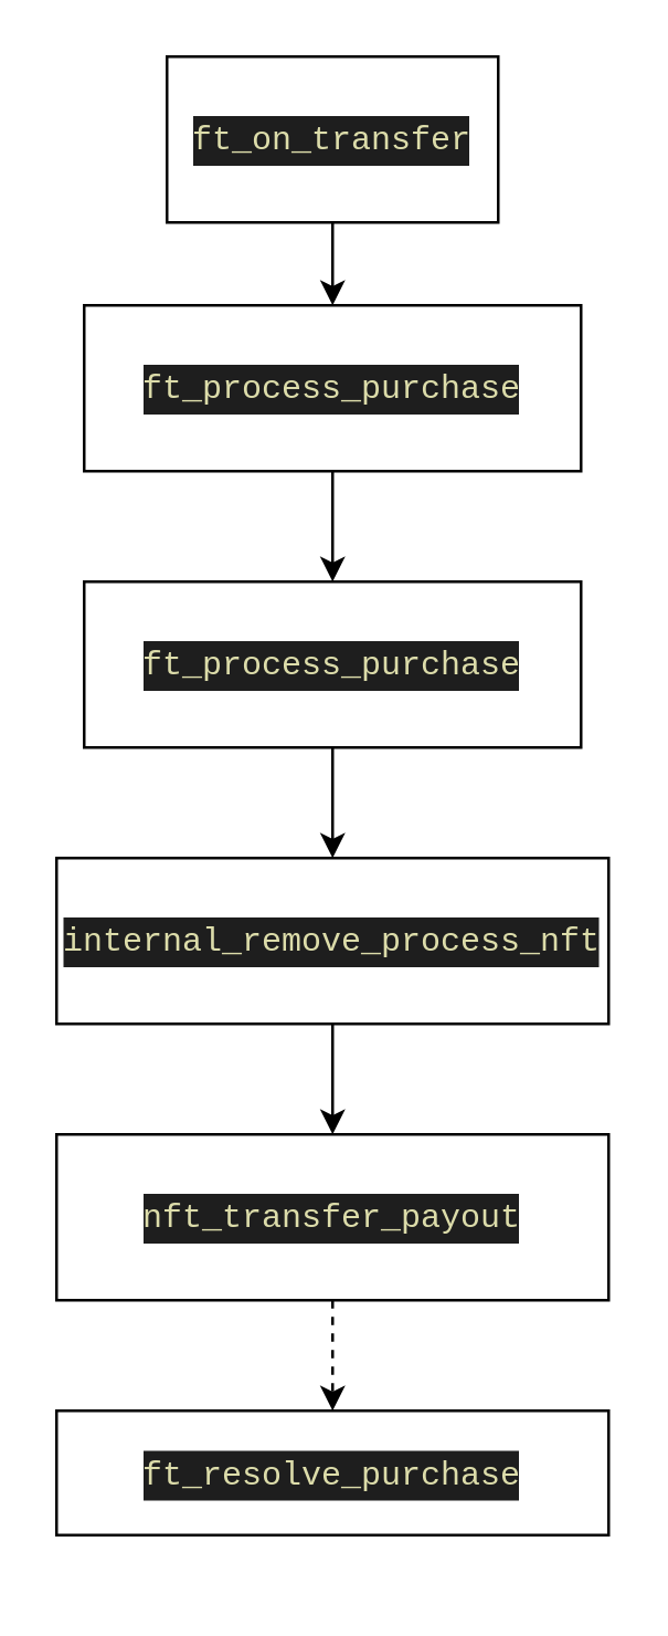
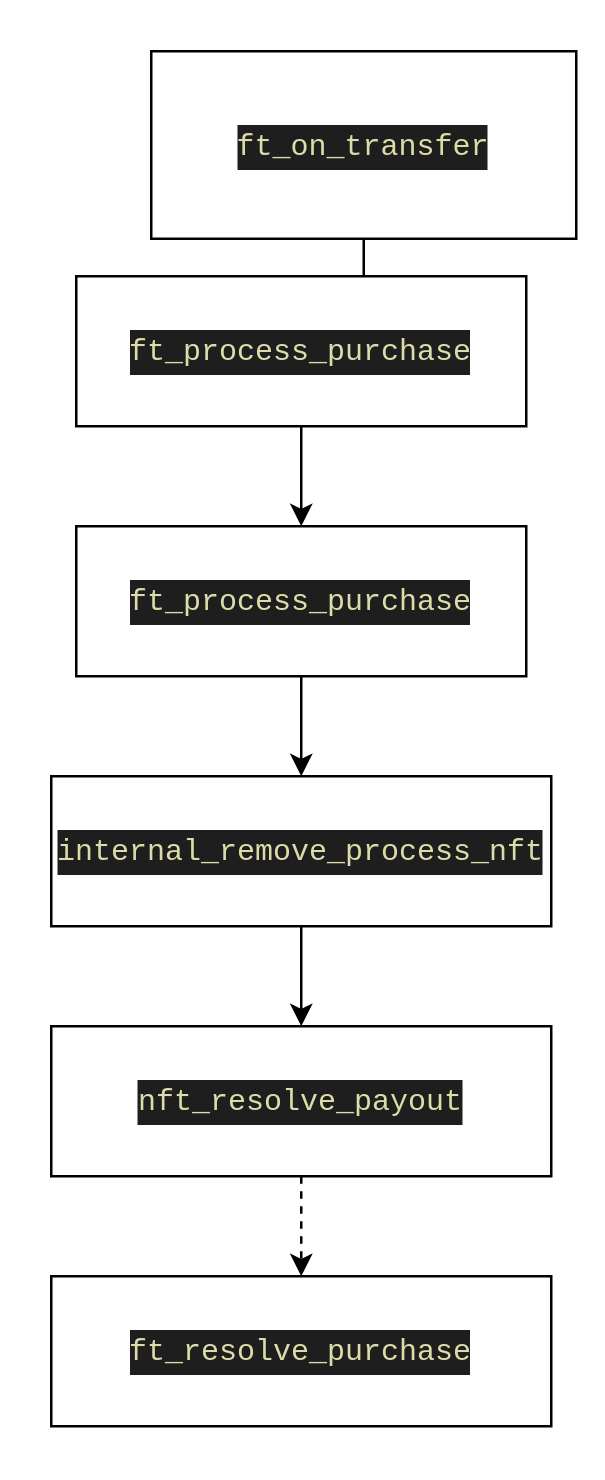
  <mxCell id="0" />
  <mxCell id="1" parent="0" />
  <mxCell id="2" value="" style="edgeStyle=orthogonalEdgeStyle;rounded=0;orthogonalLoop=1;jettySize=auto;html=1;" edge="1" parent="1" source="3" target="5"><mxGeometry relative="1" as="geometry" /></mxCell>
- <mxCell id="3" value="&lt;meta charset=&quot;utf-8&quot;&gt;&lt;div style=&quot;color: rgb(212, 212, 212); background-color: rgb(30, 30, 30); font-family: menlo, monaco, &amp;quot;courier new&amp;quot;, monospace; font-weight: normal; font-size: 12px; line-height: 18px;&quot;&gt;&lt;div&gt;&lt;span style=&quot;color: #dcdcaa&quot;&gt;ft_on_transfer&lt;/span&gt;&lt;/div&gt;&lt;/div&gt;" style="rounded=0;whiteSpace=wrap;html=1;" vertex="1" parent="1"><mxGeometry x="60" y="20" width="120" height="60" as="geometry" /></mxCell>
+ <mxCell id="3" value="&lt;meta charset=&quot;utf-8&quot;&gt;&lt;div style=&quot;color: rgb(212, 212, 212); background-color: rgb(30, 30, 30); font-family: menlo, monaco, &amp;quot;courier new&amp;quot;, monospace; font-weight: normal; font-size: 12px; line-height: 18px;&quot;&gt;&lt;div&gt;&lt;span style=&quot;color: #dcdcaa&quot;&gt;ft_on_transfer&lt;/span&gt;&lt;/div&gt;&lt;/div&gt;" style="rounded=0;whiteSpace=wrap;html=1;" vertex="1" parent="1"><mxGeometry x="60" y="20" width="170" height="75" as="geometry" /></mxCell>
  <mxCell id="4" value="" style="edgeStyle=orthogonalEdgeStyle;rounded=0;orthogonalLoop=1;jettySize=auto;html=1;" edge="1" parent="1" source="5" target="7"><mxGeometry relative="1" as="geometry" /></mxCell>
  <mxCell id="5" value="&lt;div style=&quot;color: rgb(212 , 212 , 212) ; background-color: rgb(30 , 30 , 30) ; font-family: &amp;#34;menlo&amp;#34; , &amp;#34;monaco&amp;#34; , &amp;#34;courier new&amp;#34; , monospace ; font-weight: normal ; font-size: 12px ; line-height: 18px&quot;&gt;&lt;div style=&quot;font-family: &amp;#34;menlo&amp;#34; , &amp;#34;monaco&amp;#34; , &amp;#34;courier new&amp;#34; , monospace ; line-height: 18px&quot;&gt;&lt;span style=&quot;color: #dcdcaa&quot;&gt;ft_process_purchase&lt;/span&gt;&lt;/div&gt;&lt;/div&gt;" style="rounded=0;whiteSpace=wrap;html=1;" vertex="1" parent="1"><mxGeometry x="30" y="110" width="180" height="60" as="geometry" /></mxCell>
  <mxCell id="6" value="" style="edgeStyle=orthogonalEdgeStyle;rounded=0;orthogonalLoop=1;jettySize=auto;html=1;" edge="1" parent="1" source="7" target="9"><mxGeometry relative="1" as="geometry" /></mxCell>
  <mxCell id="7" value="&lt;div style=&quot;color: rgb(212 , 212 , 212) ; background-color: rgb(30 , 30 , 30) ; font-family: &amp;#34;menlo&amp;#34; , &amp;#34;monaco&amp;#34; , &amp;#34;courier new&amp;#34; , monospace ; font-weight: normal ; font-size: 12px ; line-height: 18px&quot;&gt;&lt;div style=&quot;font-family: &amp;#34;menlo&amp;#34; , &amp;#34;monaco&amp;#34; , &amp;#34;courier new&amp;#34; , monospace ; line-height: 18px&quot;&gt;&lt;span style=&quot;color: #dcdcaa&quot;&gt;ft_process_purchase&lt;/span&gt;&lt;/div&gt;&lt;/div&gt;" style="rounded=0;whiteSpace=wrap;html=1;" vertex="1" parent="1"><mxGeometry x="30" y="210" width="180" height="60" as="geometry" /></mxCell>
  <mxCell id="8" value="" style="edgeStyle=orthogonalEdgeStyle;rounded=0;orthogonalLoop=1;jettySize=auto;html=1;" edge="1" parent="1" source="9" target="11"><mxGeometry relative="1" as="geometry" /></mxCell>
  <mxCell id="9" value="&lt;div style=&quot;color: rgb(212 , 212 , 212) ; background-color: rgb(30 , 30 , 30) ; font-family: &amp;#34;menlo&amp;#34; , &amp;#34;monaco&amp;#34; , &amp;#34;courier new&amp;#34; , monospace ; font-weight: normal ; font-size: 12px ; line-height: 18px&quot;&gt;&lt;div style=&quot;font-family: &amp;#34;menlo&amp;#34; , &amp;#34;monaco&amp;#34; , &amp;#34;courier new&amp;#34; , monospace ; line-height: 18px&quot;&gt;&lt;span style=&quot;color: #dcdcaa&quot;&gt;internal_remove_process_nft&lt;/span&gt;&lt;/div&gt;&lt;/div&gt;" style="rounded=0;whiteSpace=wrap;html=1;" vertex="1" parent="1"><mxGeometry x="20" y="310" width="200" height="60" as="geometry" /></mxCell>
  <mxCell id="10" value="" style="edgeStyle=orthogonalEdgeStyle;rounded=0;orthogonalLoop=1;jettySize=auto;html=1;dashed=1;" edge="1" parent="1" source="11" target="12"><mxGeometry relative="1" as="geometry" /></mxCell>
- <mxCell id="11" value="&lt;meta charset=&quot;utf-8&quot;&gt;&lt;div style=&quot;color: rgb(212, 212, 212); background-color: rgb(30, 30, 30); font-family: menlo, monaco, &amp;quot;courier new&amp;quot;, monospace; font-weight: normal; font-size: 12px; line-height: 18px;&quot;&gt;&lt;div&gt;&lt;span style=&quot;color: #dcdcaa&quot;&gt;nft_transfer_payout&lt;/span&gt;&lt;/div&gt;&lt;/div&gt;" style="rounded=0;whiteSpace=wrap;html=1;" vertex="1" parent="1"><mxGeometry x="20" y="410" width="200" height="60" as="geometry" /></mxCell>
- <mxCell id="12" value="&lt;meta charset=&quot;utf-8&quot;&gt;&lt;div style=&quot;color: rgb(212, 212, 212); background-color: rgb(30, 30, 30); font-family: menlo, monaco, &amp;quot;courier new&amp;quot;, monospace; font-weight: normal; font-size: 12px; line-height: 18px;&quot;&gt;&lt;div&gt;&lt;span style=&quot;color: #dcdcaa&quot;&gt;ft_resolve_purchase&lt;/span&gt;&lt;/div&gt;&lt;/div&gt;" style="rounded=0;whiteSpace=wrap;html=1;" vertex="1" parent="1"><mxGeometry x="20" y="510" width="200" height="45" as="geometry" /></mxCell>
+ <mxCell id="11" value="&lt;meta charset=&quot;utf-8&quot;&gt;&lt;div style=&quot;color: rgb(212, 212, 212); background-color: rgb(30, 30, 30); font-family: menlo, monaco, &amp;quot;courier new&amp;quot;, monospace; font-weight: normal; font-size: 12px; line-height: 18px;&quot;&gt;&lt;div&gt;&lt;span style=&quot;color: #dcdcaa&quot;&gt;nft_resolve_payout&lt;/span&gt;&lt;/div&gt;&lt;/div&gt;" style="rounded=0;whiteSpace=wrap;html=1;" vertex="1" parent="1"><mxGeometry x="20" y="410" width="200" height="60" as="geometry" /></mxCell>
+ <mxCell id="12" value="&lt;meta charset=&quot;utf-8&quot;&gt;&lt;div style=&quot;color: rgb(212, 212, 212); background-color: rgb(30, 30, 30); font-family: menlo, monaco, &amp;quot;courier new&amp;quot;, monospace; font-weight: normal; font-size: 12px; line-height: 18px;&quot;&gt;&lt;div&gt;&lt;span style=&quot;color: #dcdcaa&quot;&gt;ft_resolve_purchase&lt;/span&gt;&lt;/div&gt;&lt;/div&gt;" style="rounded=0;whiteSpace=wrap;html=1;" vertex="1" parent="1"><mxGeometry x="20" y="510" width="200" height="60" as="geometry" /></mxCell>
